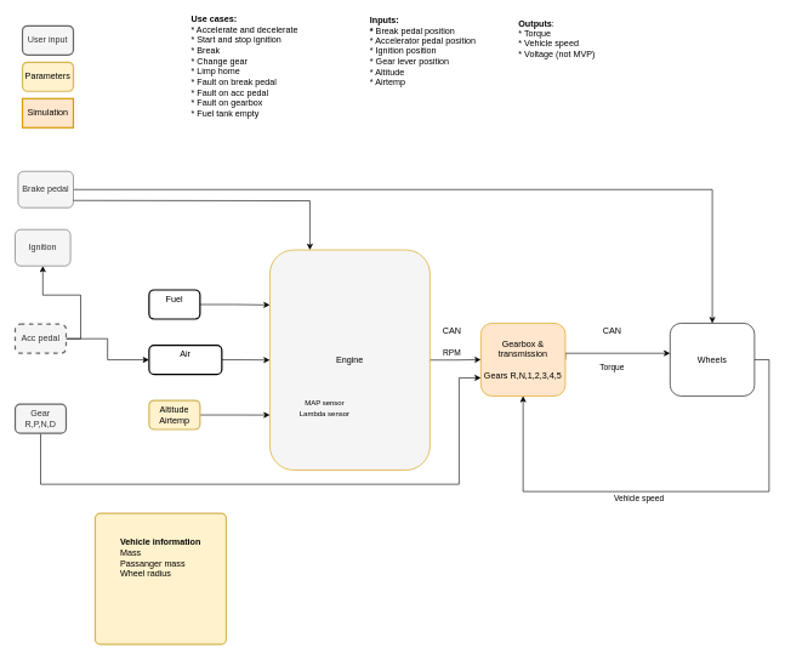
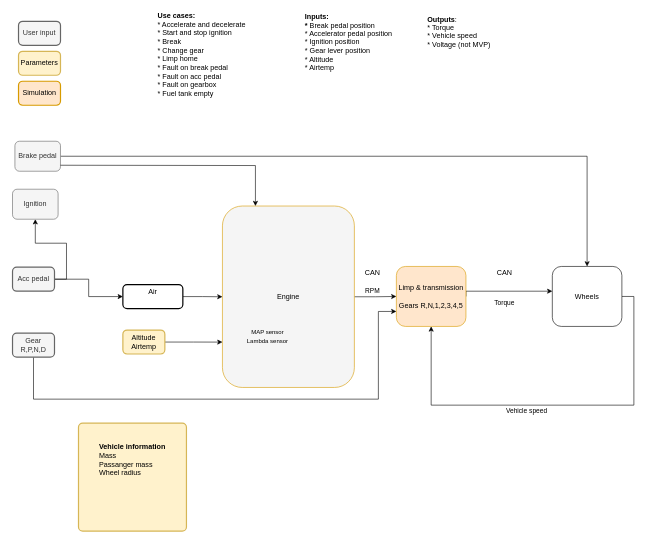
  <mxCell id="0" />
  <mxCell id="1" parent="0" />
  <mxCell id="2" style="edgeStyle=orthogonalEdgeStyle;rounded=0;orthogonalLoop=1;jettySize=auto;html=1;entryX=0;entryY=0.5;entryDx=0;entryDy=0;" edge="1" parent="1" source="4" target="13"><mxGeometry relative="1" as="geometry"><mxPoint x="630" y="495" as="targetPoint" /><Array as="points" /></mxGeometry></mxCell>
  <mxCell id="3" value="RPM" style="edgeLabel;html=1;align=center;verticalAlign=middle;resizable=0;points=[];" vertex="1" connectable="0" parent="2"><mxGeometry x="-0.173" y="-2" relative="1" as="geometry"><mxPoint y="-12" as="offset" /></mxGeometry></mxCell>
  <mxCell id="4" value="Engine" style="rounded=1;whiteSpace=wrap;html=1;fontSize=12;glass=0;strokeWidth=1;shadow=0;fillColor=#f5f5f5;strokeColor=#d79b00;" parent="1" vertex="1"><mxGeometry x="370" y="343" width="220" height="302.5" as="geometry" /></mxCell>
- <mxCell id="5" style="edgeStyle=orthogonalEdgeStyle;rounded=0;orthogonalLoop=1;jettySize=auto;html=1;entryX=0;entryY=0.25;entryDx=0;entryDy=0;" edge="1" parent="1" source="6" target="4"><mxGeometry relative="1" as="geometry"><mxPoint x="360" y="465" as="targetPoint" /></mxGeometry></mxCell>
- <mxCell id="6" value="&lt;div&gt;Fuel&lt;/div&gt;&lt;div&gt;&lt;br&gt;&lt;/div&gt;" style="rounded=1;whiteSpace=wrap;html=1;absoluteArcSize=1;arcSize=14;strokeWidth=2;" vertex="1" parent="1"><mxGeometry x="204" y="398" width="70" height="40" as="geometry" /></mxCell>
  <mxCell id="7" style="edgeStyle=orthogonalEdgeStyle;rounded=0;orthogonalLoop=1;jettySize=auto;html=1;exitX=1;exitY=0.5;exitDx=0;exitDy=0;" edge="1" parent="1" source="9" target="31"><mxGeometry relative="1" as="geometry" /></mxCell>
  <mxCell id="8" style="edgeStyle=orthogonalEdgeStyle;rounded=0;orthogonalLoop=1;jettySize=auto;html=1;exitX=1;exitY=0.5;exitDx=0;exitDy=0;" edge="1" parent="1" source="9" target="11"><mxGeometry relative="1" as="geometry" /></mxCell>
- <mxCell id="9" value="Acc pedal" style="rounded=1;whiteSpace=wrap;html=1;absoluteArcSize=1;arcSize=14;strokeWidth=2;fillColor=#f5f5f5;strokeColor=#666666;fontColor=#333333;dashed=1;" vertex="1" parent="1"><mxGeometry x="20" y="445" width="70" height="40" as="geometry" /></mxCell>
+ <mxCell id="9" value="Acc pedal" style="rounded=1;whiteSpace=wrap;html=1;absoluteArcSize=1;arcSize=14;strokeWidth=2;fillColor=#f5f5f5;strokeColor=#666666;fontColor=#333333;" vertex="1" parent="1"><mxGeometry x="20" y="445" width="70" height="40" as="geometry" /></mxCell>
  <mxCell id="10" style="edgeStyle=orthogonalEdgeStyle;rounded=0;orthogonalLoop=1;jettySize=auto;html=1;" edge="1" parent="1" source="11" target="4"><mxGeometry relative="1" as="geometry" /></mxCell>
  <mxCell id="11" value="&lt;div&gt;Air&lt;/div&gt;&lt;div&gt;&lt;br&gt;&lt;/div&gt;" style="rounded=1;whiteSpace=wrap;html=1;absoluteArcSize=1;arcSize=14;strokeWidth=2;" vertex="1" parent="1"><mxGeometry x="204" y="474" width="100" height="40" as="geometry" /></mxCell>
  <mxCell id="12" value="Torque" style="edgeStyle=orthogonalEdgeStyle;rounded=0;orthogonalLoop=1;jettySize=auto;html=1;exitX=1;exitY=0.5;exitDx=0;exitDy=0;" edge="1" parent="1" source="13" target="16"><mxGeometry x="-0.048" y="-20" relative="1" as="geometry"><mxPoint x="860" y="495" as="targetPoint" /><Array as="points"><mxPoint x="776" y="485" /></Array><mxPoint as="offset" /></mxGeometry></mxCell>
- <mxCell id="13" value="&lt;div&gt;Gearbox &amp;amp; transmission&lt;/div&gt;&lt;div&gt;&lt;br&gt;&lt;/div&gt;&lt;div&gt;Gears R,N,1,2,3,4,5&lt;br&gt;&lt;/div&gt;" style="rounded=1;whiteSpace=wrap;html=1;fontSize=12;glass=0;strokeWidth=1;shadow=0;fillColor=#ffe6cc;strokeColor=#d79b00;" vertex="1" parent="1"><mxGeometry x="660" y="443.75" width="116" height="100" as="geometry" /></mxCell>
+ <mxCell id="13" value="&lt;div&gt;Limp &amp;amp; transmission&lt;/div&gt;&lt;div&gt;&lt;br&gt;&lt;/div&gt;&lt;div&gt;Gears R,N,1,2,3,4,5&lt;br&gt;&lt;/div&gt;" style="rounded=1;whiteSpace=wrap;html=1;fontSize=12;glass=0;strokeWidth=1;shadow=0;fillColor=#ffe6cc;strokeColor=#d79b00;" vertex="1" parent="1"><mxGeometry x="660" y="443.75" width="116" height="100" as="geometry" /></mxCell>
  <mxCell id="14" style="edgeStyle=orthogonalEdgeStyle;rounded=0;orthogonalLoop=1;jettySize=auto;html=1;exitX=1;exitY=0.5;exitDx=0;exitDy=0;entryX=0.5;entryY=1;entryDx=0;entryDy=0;" edge="1" parent="1" source="16" target="13"><mxGeometry relative="1" as="geometry"><mxPoint x="910" y="695" as="targetPoint" /><Array as="points"><mxPoint x="1056" y="494" /><mxPoint x="1056" y="675" /><mxPoint x="718" y="675" /></Array></mxGeometry></mxCell>
  <mxCell id="15" value="Vehicle speed" style="edgeLabel;html=1;align=center;verticalAlign=middle;resizable=0;points=[];" vertex="1" connectable="0" parent="14"><mxGeometry x="0.136" y="-1" relative="1" as="geometry"><mxPoint y="10" as="offset" /></mxGeometry></mxCell>
  <mxCell id="16" value="Wheels" style="rounded=1;whiteSpace=wrap;html=1;fontSize=12;glass=0;strokeWidth=1;shadow=0;" vertex="1" parent="1"><mxGeometry x="920" y="443.75" width="116" height="100" as="geometry" /></mxCell>
  <mxCell id="17" style="edgeStyle=orthogonalEdgeStyle;rounded=0;orthogonalLoop=1;jettySize=auto;html=1;" edge="1" parent="1" source="18" target="16"><mxGeometry relative="1" as="geometry" /></mxCell>
  <mxCell id="18" value="Brake pedal" style="rounded=1;whiteSpace=wrap;html=1;fontSize=12;glass=0;strokeWidth=1;shadow=0;fillColor=#f5f5f5;strokeColor=#666666;fontColor=#333333;" vertex="1" parent="1"><mxGeometry x="24" y="235" width="76" height="50" as="geometry" /></mxCell>
  <mxCell id="19" style="edgeStyle=orthogonalEdgeStyle;rounded=0;orthogonalLoop=1;jettySize=auto;html=1;entryX=0;entryY=0.75;entryDx=0;entryDy=0;" edge="1" parent="1" source="20" target="13"><mxGeometry relative="1" as="geometry"><Array as="points"><mxPoint x="55" y="665" /><mxPoint x="630" y="665" /><mxPoint x="630" y="519" /></Array></mxGeometry></mxCell>
  <mxCell id="20" value="&lt;div&gt;Gear&lt;/div&gt;&lt;div&gt;R,P,N,D&lt;br&gt;&lt;/div&gt;" style="rounded=1;whiteSpace=wrap;html=1;absoluteArcSize=1;arcSize=14;strokeWidth=2;fillColor=#f5f5f5;strokeColor=#666666;fontColor=#333333;" vertex="1" parent="1"><mxGeometry x="20" y="555" width="70" height="40" as="geometry" /></mxCell>
  <mxCell id="21" style="edgeStyle=orthogonalEdgeStyle;rounded=0;orthogonalLoop=1;jettySize=auto;html=1;entryX=0;entryY=0.75;entryDx=0;entryDy=0;" edge="1" parent="1" source="22" target="4"><mxGeometry relative="1" as="geometry" /></mxCell>
  <mxCell id="22" value="&lt;div&gt;Altitude&lt;/div&gt;&lt;div&gt;Airtemp&lt;br&gt;&lt;/div&gt;" style="rounded=1;whiteSpace=wrap;html=1;absoluteArcSize=1;arcSize=14;strokeWidth=2;fillColor=#fff2cc;strokeColor=#d6b656;" vertex="1" parent="1"><mxGeometry x="204" y="549.75" width="70" height="40" as="geometry" /></mxCell>
  <mxCell id="23" value="&lt;div&gt;&lt;b&gt;Vehicle information&lt;/b&gt;&lt;/div&gt;&lt;div align=&quot;left&quot;&gt;Mass&lt;/div&gt;&lt;div align=&quot;left&quot;&gt;Passanger mass&lt;br&gt;&lt;/div&gt;&lt;div align=&quot;left&quot;&gt;Wheel radius&lt;/div&gt;&lt;div&gt;&lt;br&gt;&lt;/div&gt;&lt;div&gt;&lt;br&gt;&lt;/div&gt;&lt;div&gt;&lt;br&gt;&lt;b&gt;&lt;/b&gt;&lt;/div&gt;&lt;div&gt;&lt;br&gt;&lt;/div&gt;" style="rounded=1;whiteSpace=wrap;html=1;absoluteArcSize=1;arcSize=14;strokeWidth=2;fillColor=#fff2cc;strokeColor=#d6b656;" vertex="1" parent="1"><mxGeometry x="130" y="705" width="180" height="180" as="geometry" /></mxCell>
  <mxCell id="24" value="User input" style="rounded=1;whiteSpace=wrap;html=1;absoluteArcSize=1;arcSize=14;strokeWidth=2;fillColor=#f5f5f5;strokeColor=#666666;fontColor=#333333;" vertex="1" parent="1"><mxGeometry x="30" y="35" width="70" height="40" as="geometry" /></mxCell>
  <mxCell id="25" value="Parameters" style="rounded=1;whiteSpace=wrap;html=1;absoluteArcSize=1;arcSize=14;strokeWidth=2;fillColor=#fff2cc;strokeColor=#d6b656;" vertex="1" parent="1"><mxGeometry x="30" y="85" width="70" height="40" as="geometry" /></mxCell>
  <mxCell id="26" value="&lt;div&gt;&lt;font style=&quot;font-size: 10px&quot;&gt;MAP sensor&lt;/font&gt;&lt;/div&gt;&lt;div&gt;&lt;font style=&quot;font-size: 10px&quot;&gt;Lambda sensor&lt;br&gt;&lt;/font&gt;&lt;/div&gt;" style="text;html=1;align=center;verticalAlign=middle;resizable=0;points=[];autosize=1;" vertex="1" parent="1"><mxGeometry x="400" y="539.75" width="90" height="40" as="geometry" /></mxCell>
- <mxCell id="27" value="Simulation" style="whiteSpace=wrap;html=1;absoluteArcSize=1;arcSize=14;strokeWidth=2;fillColor=#ffe6cc;strokeColor=#d79b00;rounded=0;" vertex="1" parent="1"><mxGeometry x="30" y="135" width="70" height="40" as="geometry" /></mxCell>
+ <mxCell id="27" value="Simulation" style="rounded=1;whiteSpace=wrap;html=1;absoluteArcSize=1;arcSize=14;strokeWidth=2;fillColor=#ffe6cc;strokeColor=#d79b00;" vertex="1" parent="1"><mxGeometry x="30" y="135" width="70" height="40" as="geometry" /></mxCell>
  <mxCell id="28" value="CAN" style="text;html=1;align=center;verticalAlign=middle;resizable=0;points=[];autosize=1;" vertex="1" parent="1"><mxGeometry x="820" y="445" width="40" height="20" as="geometry" /></mxCell>
  <mxCell id="29" value="CAN" style="text;html=1;align=center;verticalAlign=middle;resizable=0;points=[];autosize=1;" vertex="1" parent="1"><mxGeometry x="600" y="445" width="40" height="20" as="geometry" /></mxCell>
  <mxCell id="30" value="&lt;div align=&quot;left&quot;&gt;&lt;b&gt;Use cases:&lt;/b&gt;&lt;/div&gt;&lt;div align=&quot;left&quot;&gt;* Accelerate and decelerate&lt;/div&gt;&lt;div align=&quot;left&quot;&gt;* Start and stop ignition&lt;/div&gt;&lt;div align=&quot;left&quot;&gt;* Break&lt;/div&gt;&lt;div align=&quot;left&quot;&gt;* Change gear&lt;/div&gt;&lt;div align=&quot;left&quot;&gt;* Limp home&lt;br&gt;&lt;/div&gt;&lt;div align=&quot;left&quot;&gt;* Fault on break pedal&lt;/div&gt;&lt;div align=&quot;left&quot;&gt;* Fault on acc pedal&lt;/div&gt;&lt;div align=&quot;left&quot;&gt;* Fault on gearbox&lt;br&gt;&lt;/div&gt;&lt;div align=&quot;left&quot;&gt;* Fuel tank empty&lt;/div&gt;&lt;div align=&quot;left&quot;&gt;&lt;br&gt;&lt;/div&gt;&lt;div align=&quot;left&quot;&gt;&lt;br&gt;&lt;/div&gt;" style="text;html=1;align=center;verticalAlign=middle;resizable=0;points=[];autosize=1;" vertex="1" parent="1"><mxGeometry x="245" y="20" width="180" height="170" as="geometry" /></mxCell>
  <mxCell id="31" value="Ignition" style="rounded=1;whiteSpace=wrap;html=1;fontSize=12;glass=0;strokeWidth=1;shadow=0;fillColor=#f5f5f5;strokeColor=#666666;fontColor=#333333;" vertex="1" parent="1"><mxGeometry x="20" width="76" height="50" as="geometry" y="315" /></mxCell>
  <mxCell id="32" value="&lt;div align=&quot;left&quot;&gt;&lt;b&gt;Inputs:&lt;/b&gt;&lt;/div&gt;&lt;div align=&quot;left&quot;&gt;&lt;b&gt;* &lt;/b&gt;Break pedal position&lt;/div&gt;&lt;div align=&quot;left&quot;&gt;* Accelerator pedal position&lt;/div&gt;&lt;div align=&quot;left&quot;&gt;* Ignition position&lt;/div&gt;&lt;div align=&quot;left&quot;&gt;* Gear lever position&lt;/div&gt;&lt;div align=&quot;left&quot;&gt;* Altitude&lt;/div&gt;&lt;div align=&quot;left&quot;&gt;* Airtemp&lt;br&gt;&lt;/div&gt;" style="text;html=1;align=center;verticalAlign=middle;resizable=0;points=[];autosize=1;" vertex="1" parent="1"><mxGeometry x="485" y="20" width="190" height="100" as="geometry" /></mxCell>
  <mxCell id="33" value="&lt;div align=&quot;left&quot;&gt;&lt;b&gt;Outputs&lt;/b&gt;:&lt;/div&gt;&lt;div align=&quot;left&quot;&gt;* Torque&lt;/div&gt;&lt;div align=&quot;left&quot;&gt;* Vehicle speed&lt;/div&gt;&lt;div align=&quot;left&quot;&gt;* Voltage (not MVP)&lt;br&gt;&lt;/div&gt;&lt;div align=&quot;left&quot;&gt;&lt;br&gt;&lt;/div&gt;" style="text;html=1;align=left;verticalAlign=middle;resizable=0;points=[];autosize=1;" vertex="1" parent="1"><mxGeometry x="710" y="20" width="140" height="80" as="geometry" /></mxCell>
  <mxCell id="34" style="edgeStyle=orthogonalEdgeStyle;rounded=0;orthogonalLoop=1;jettySize=auto;html=1;entryX=0.25;entryY=0;entryDx=0;entryDy=0;" edge="1" parent="1" target="4"><mxGeometry relative="1" as="geometry"><mxPoint x="100" y="274.999" as="sourcePoint" /><mxPoint x="978" y="458.69" as="targetPoint" /></mxGeometry></mxCell>
